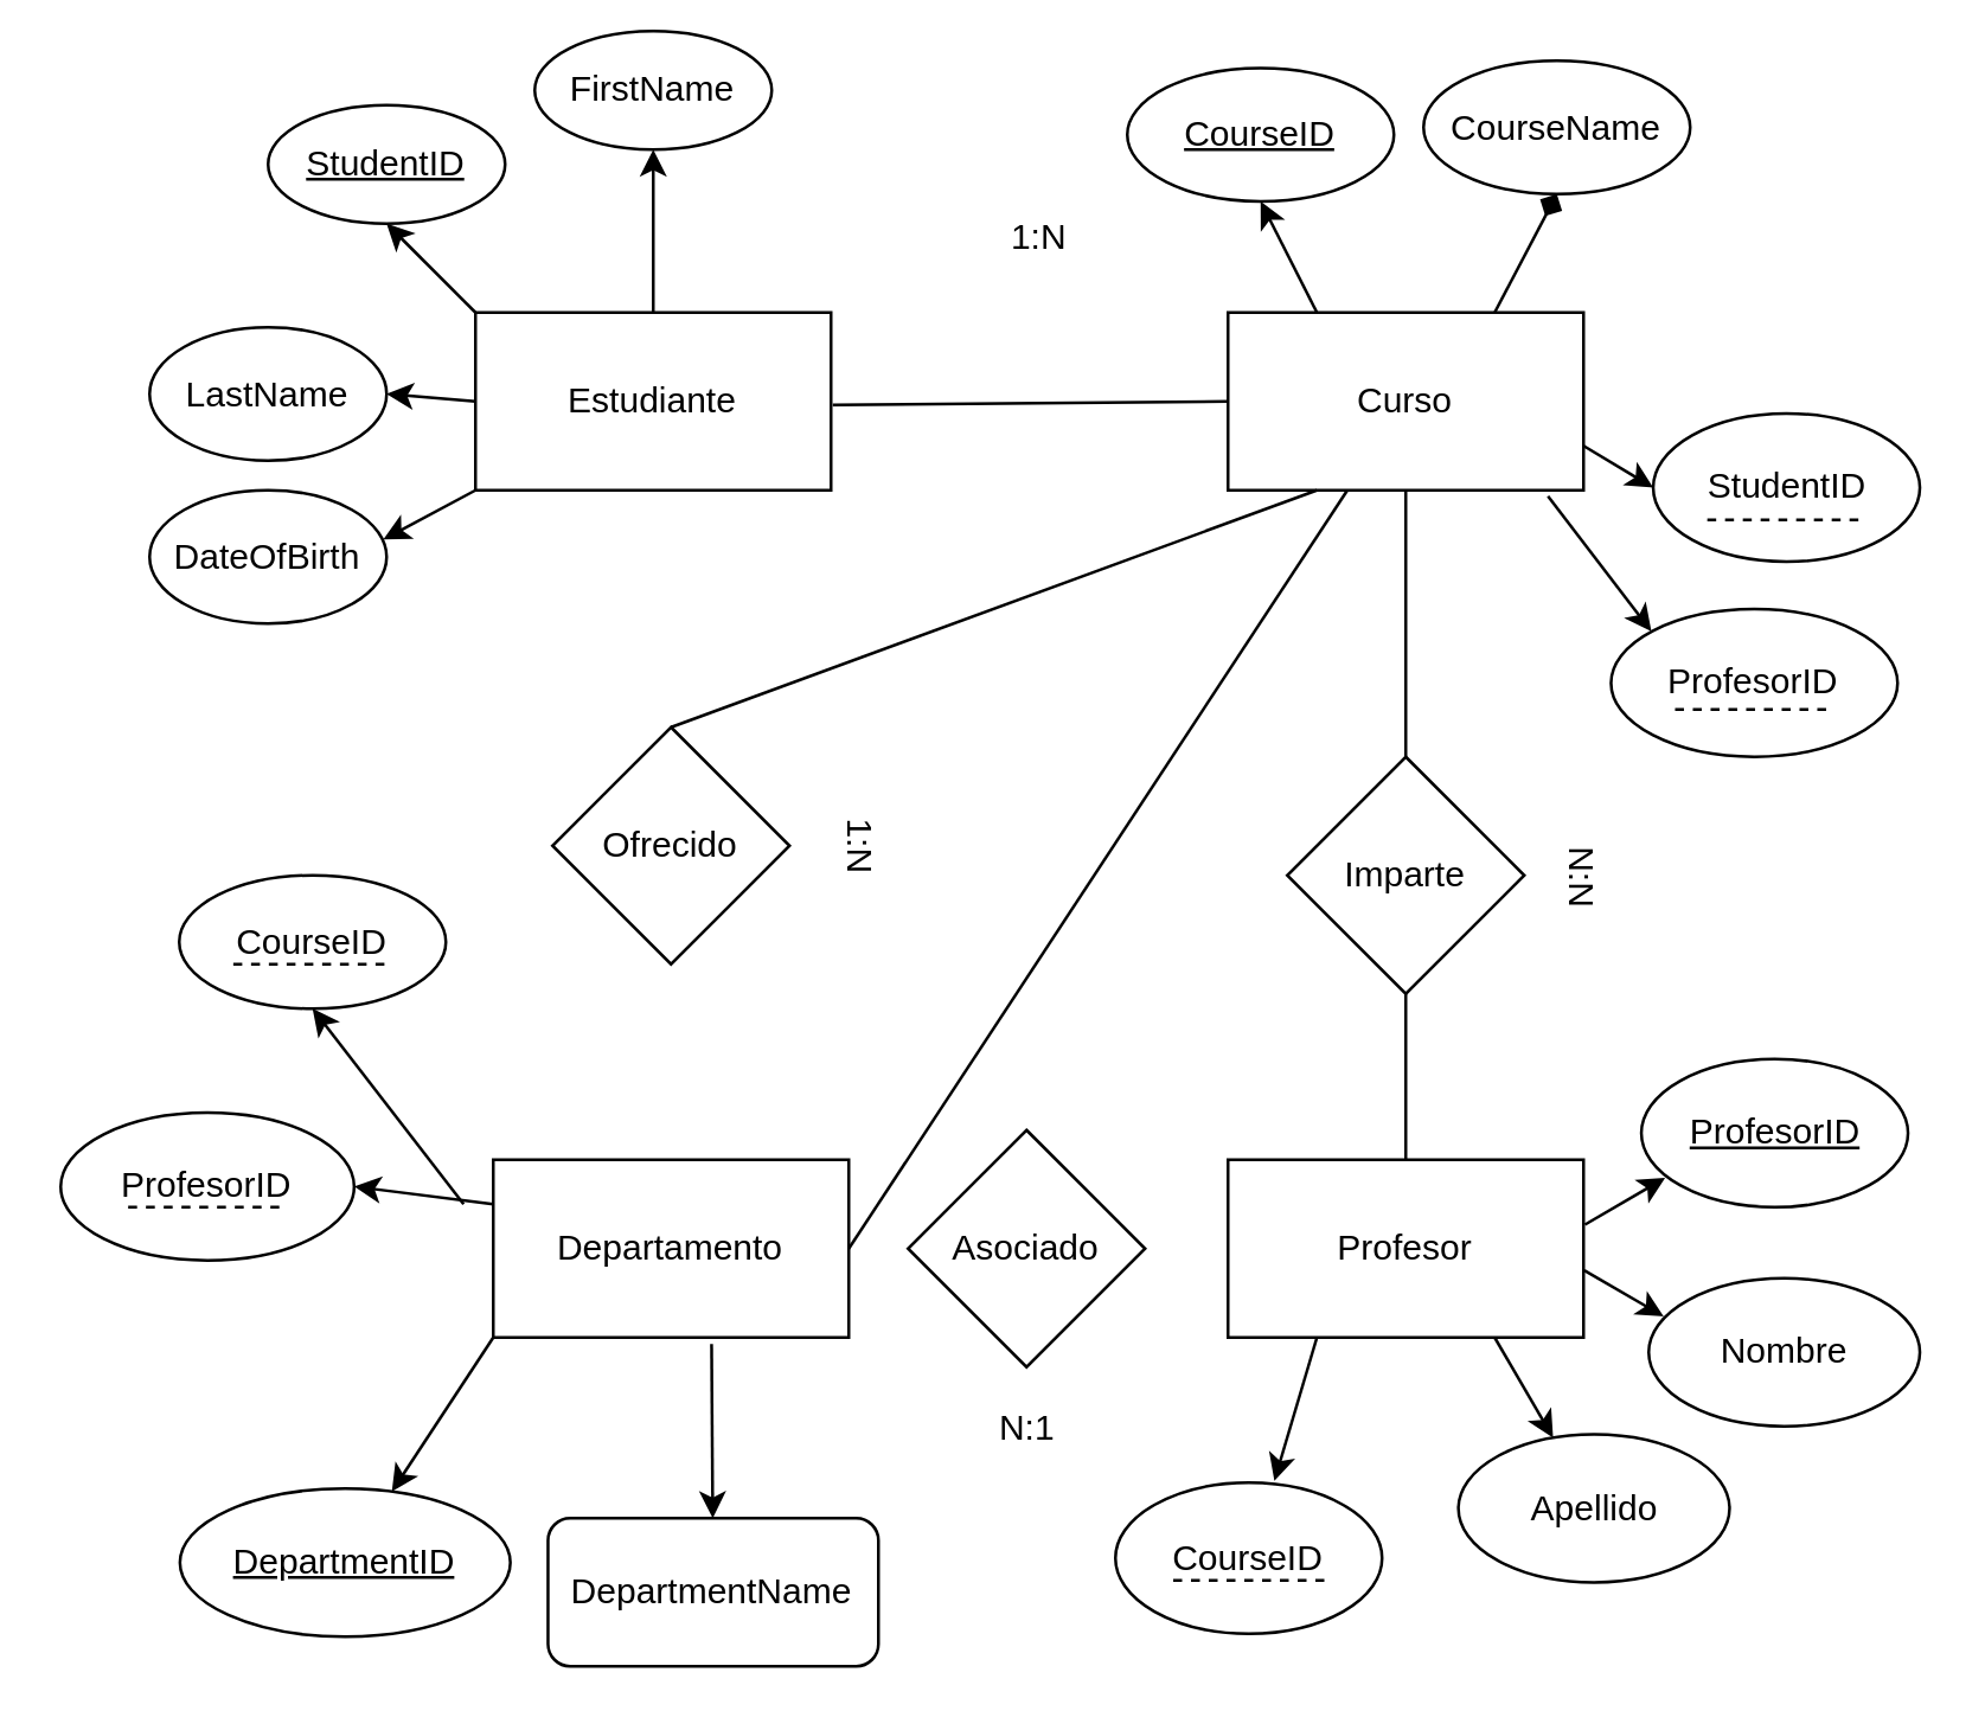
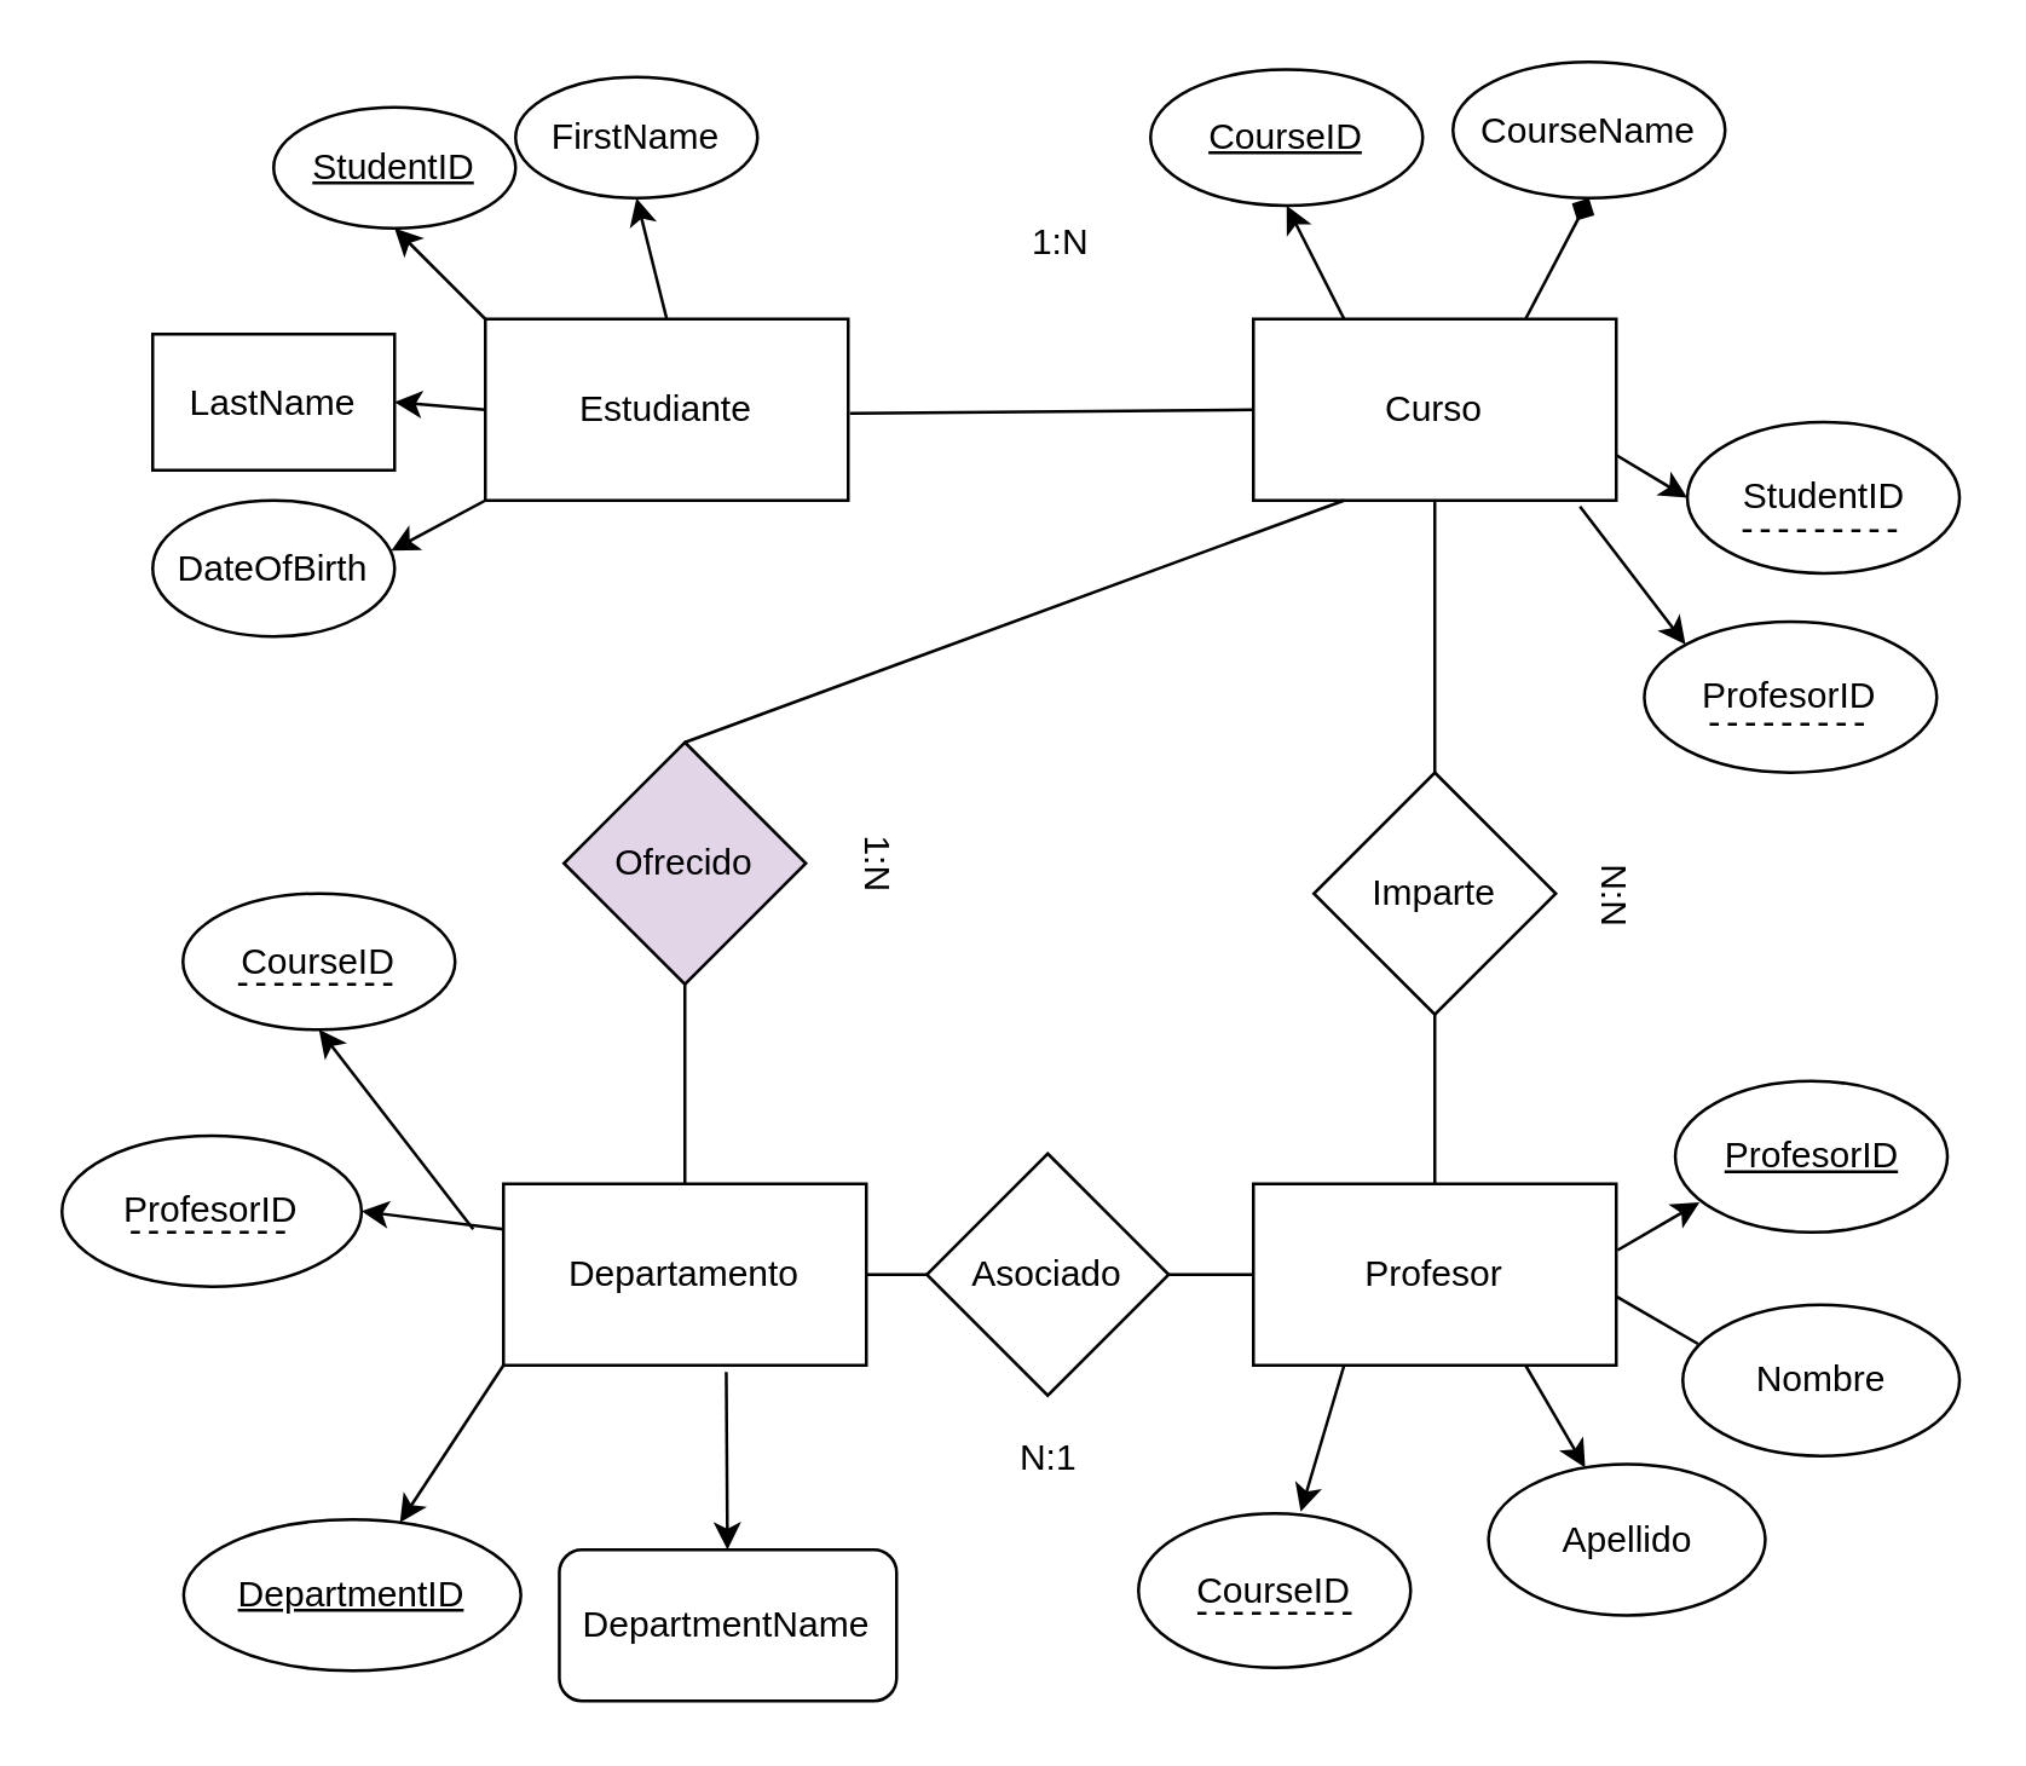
  <mxCell id="0" />
  <mxCell id="1" parent="0" />
  <mxCell id="2" style="edgeStyle=none;html=1;exitX=0;exitY=0;exitDx=0;exitDy=0;entryX=0.5;entryY=1;entryDx=0;entryDy=0;" parent="1" source="3" target="14" edge="1"><mxGeometry relative="1" as="geometry" /></mxCell>
  <mxCell id="3" value="Estudiante" style="rounded=0;whiteSpace=wrap;html=1;" parent="1" vertex="1"><mxGeometry x="160" y="105" width="120" height="60" as="geometry" /></mxCell>
  <mxCell id="4" value="Curso" style="rounded=0;whiteSpace=wrap;html=1;" parent="1" vertex="1"><mxGeometry x="414" y="105" width="120" height="60" as="geometry" /></mxCell>
  <mxCell id="5" value="Profesor" style="rounded=0;whiteSpace=wrap;html=1;" parent="1" vertex="1"><mxGeometry x="414" y="391" width="120" height="60" as="geometry" /></mxCell>
  <mxCell id="6" value="Departamento" style="rounded=0;whiteSpace=wrap;html=1;" parent="1" vertex="1"><mxGeometry x="166" y="391" width="120" height="60" as="geometry" /></mxCell>
  <mxCell id="7" value="" style="endArrow=none;html=1;exitX=1.005;exitY=0.52;exitDx=0;exitDy=0;exitPerimeter=0;entryX=0;entryY=0.5;entryDx=0;entryDy=0;" parent="1" source="3" target="4" edge="1"><mxGeometry width="50" height="50" relative="1" as="geometry"><mxPoint x="380" y="135" as="sourcePoint" /><mxPoint x="430" y="85" as="targetPoint" /></mxGeometry></mxCell>
  <mxCell id="8" value="" style="endArrow=none;html=1;exitX=0.5;exitY=1;exitDx=0;exitDy=0;entryX=0.5;entryY=0;entryDx=0;entryDy=0;startArrow=none;" parent="1" source="42" target="5" edge="1"><mxGeometry width="50" height="50" relative="1" as="geometry"><mxPoint x="470" y="371.1" as="sourcePoint" /><mxPoint x="669.4" y="321" as="targetPoint" /></mxGeometry></mxCell>
- <mxCell id="9" value="" style="endArrow=none;html=1;exitX=1;exitY=0.5;exitDx=0;exitDy=0;" parent="1" source="6" target="4" edge="1"><mxGeometry width="50" height="50" relative="1" as="geometry"><mxPoint x="480" y="277" as="sourcePoint" /><mxPoint x="480" y="367" as="targetPoint" /></mxGeometry></mxCell>
+ <mxCell id="9" value="" style="endArrow=none;html=1;exitX=1;exitY=0.5;exitDx=0;exitDy=0;entryX=0;entryY=0.5;entryDx=0;entryDy=0;" parent="1" source="6" target="5" edge="1"><mxGeometry width="50" height="50" relative="1" as="geometry"><mxPoint x="480" y="277" as="sourcePoint" /><mxPoint x="480" y="367" as="targetPoint" /></mxGeometry></mxCell>
  <mxCell id="10" value="1:N" style="text;html=1;align=center;verticalAlign=middle;resizable=0;points=[];autosize=1;strokeColor=none;fillColor=none;" parent="1" vertex="1"><mxGeometry x="330" y="65" width="40" height="30" as="geometry" /></mxCell>
  <mxCell id="11" value="&lt;span style=&quot;color: rgba(0, 0, 0, 0); font-family: monospace; font-size: 0px; text-align: start;&quot;&gt;%3CmxGraphModel%3E%3Croot%3E%3CmxCell%20id%3D%220%22%2F%3E%3CmxCell%20id%3D%221%22%20parent%3D%220%22%2F%3E%3CmxCell%20id%3D%222%22%20value%3D%22N%3A1%22%20style%3D%22text%3Bhtml%3D1%3Balign%3Dcenter%3BverticalAlign%3Dmiddle%3Bresizable%3D0%3Bpoints%3D%5B%5D%3Bautosize%3D1%3BstrokeColor%3Dnone%3BfillColor%3Dnone%3B%22%20vertex%3D%221%22%20parent%3D%221%22%3E%3CmxGeometry%20x%3D%22330%22%20y%3D%22230%22%20width%3D%2240%22%20height%3D%2230%22%20as%3D%22geometry%22%2F%3E%3C%2FmxCell%3E%3C%2Froot%3E%3C%2FmxGraphModel%3E&lt;/span&gt;" style="text;html=1;align=center;verticalAlign=middle;resizable=0;points=[];autosize=1;strokeColor=none;fillColor=none;" parent="1" vertex="1"><mxGeometry x="490" y="190" width="20" height="30" as="geometry" /></mxCell>
  <mxCell id="12" value="N:N" style="text;html=1;align=center;verticalAlign=middle;resizable=0;points=[];autosize=1;strokeColor=none;fillColor=none;rotation=90;" parent="1" vertex="1"><mxGeometry x="513.52" y="280" width="40" height="30" as="geometry" /></mxCell>
  <mxCell id="13" value="N:1" style="text;html=1;align=center;verticalAlign=middle;resizable=0;points=[];autosize=1;strokeColor=none;fillColor=none;rotation=0;" parent="1" vertex="1"><mxGeometry x="326" y="467" width="40" height="30" as="geometry" /></mxCell>
  <mxCell id="14" value="StudentID" style="ellipse;whiteSpace=wrap;html=1;fontStyle=4" parent="1" vertex="1"><mxGeometry x="90" y="35" width="80" height="40" as="geometry" /></mxCell>
  <mxCell id="15" style="edgeStyle=none;html=1;exitX=0.5;exitY=0;exitDx=0;exitDy=0;entryX=0.5;entryY=1;entryDx=0;entryDy=0;" parent="1" source="3" target="16" edge="1"><mxGeometry relative="1" as="geometry"><mxPoint x="240" y="95" as="sourcePoint" /></mxGeometry></mxCell>
- <mxCell id="16" value="FirstName" style="ellipse;whiteSpace=wrap;html=1;" parent="1" vertex="1"><mxGeometry x="180" y="10" width="80" height="40" as="geometry" /></mxCell>
+ <mxCell id="16" value="FirstName" style="ellipse;whiteSpace=wrap;html=1;" parent="1" vertex="1"><mxGeometry x="170" y="25" width="80" height="40" as="geometry" /></mxCell>
  <mxCell id="17" style="edgeStyle=none;html=1;exitX=0;exitY=0.5;exitDx=0;exitDy=0;entryX=1;entryY=0.5;entryDx=0;entryDy=0;" parent="1" source="3" target="18" edge="1"><mxGeometry relative="1" as="geometry"><mxPoint x="100" y="190" as="sourcePoint" /></mxGeometry></mxCell>
- <mxCell id="18" value="LastName" style="ellipse;whiteSpace=wrap;html=1;" parent="1" vertex="1"><mxGeometry x="50" y="110" width="80" height="45" as="geometry" /></mxCell>
+ <mxCell id="18" value="LastName" style="whiteSpace=wrap;html=1;rounded=0;" parent="1" vertex="1"><mxGeometry x="50" y="110" width="80" height="45" as="geometry" /></mxCell>
  <mxCell id="19" style="edgeStyle=none;html=1;exitX=0.25;exitY=1;exitDx=0;exitDy=0;entryX=0.986;entryY=0.37;entryDx=0;entryDy=0;entryPerimeter=0;" parent="1" target="20" edge="1"><mxGeometry relative="1" as="geometry"><mxPoint x="160" y="165" as="sourcePoint" /></mxGeometry></mxCell>
  <mxCell id="20" value="DateOfBirth" style="ellipse;whiteSpace=wrap;html=1;" parent="1" vertex="1"><mxGeometry x="50" y="165" width="80" height="45" as="geometry" /></mxCell>
  <mxCell id="21" style="edgeStyle=none;html=1;exitX=0.25;exitY=0;exitDx=0;exitDy=0;entryX=0.5;entryY=1;entryDx=0;entryDy=0;" parent="1" source="4" target="22" edge="1"><mxGeometry relative="1" as="geometry"><mxPoint x="490" y="47.5" as="sourcePoint" /></mxGeometry></mxCell>
  <mxCell id="22" value="CourseID" style="ellipse;whiteSpace=wrap;html=1;fontStyle=4" parent="1" vertex="1"><mxGeometry x="380" y="22.5" width="90" height="45" as="geometry" /></mxCell>
  <mxCell id="23" style="edgeStyle=none;html=1;exitX=0.75;exitY=0;exitDx=0;exitDy=0;entryX=0.5;entryY=1;entryDx=0;entryDy=0;endArrow=diamond;" parent="1" source="4" target="24" edge="1"><mxGeometry relative="1" as="geometry"><mxPoint x="534" y="96.25" as="sourcePoint" /></mxGeometry></mxCell>
  <mxCell id="24" value="CourseName" style="ellipse;whiteSpace=wrap;html=1;" parent="1" vertex="1"><mxGeometry x="480" y="20" width="90" height="45" as="geometry" /></mxCell>
  <mxCell id="25" style="edgeStyle=none;html=1;exitX=1.004;exitY=0.365;exitDx=0;exitDy=0;entryX=0.089;entryY=0.803;entryDx=0;entryDy=0;exitPerimeter=0;entryPerimeter=0;" parent="1" source="5" target="26" edge="1"><mxGeometry relative="1" as="geometry"><mxPoint x="538.48" y="411" as="sourcePoint" /></mxGeometry></mxCell>
  <mxCell id="26" value="ProfesorID" style="ellipse;whiteSpace=wrap;html=1;fontStyle=4" parent="1" vertex="1"><mxGeometry x="553.52" y="357" width="90" height="50" as="geometry" /></mxCell>
- <mxCell id="27" style="edgeStyle=none;html=1;exitX=1.002;exitY=0.622;exitDx=0;exitDy=0;entryX=0.055;entryY=0.258;entryDx=0;entryDy=0;exitPerimeter=0;entryPerimeter=0;" parent="1" source="5" target="28" edge="1"><mxGeometry relative="1" as="geometry"><mxPoint x="534.48" y="486.9" as="sourcePoint" /></mxGeometry></mxCell>
+ <mxCell id="27" style="edgeStyle=none;html=1;exitX=1.002;exitY=0.622;exitDx=0;exitDy=0;entryX=0.055;entryY=0.258;entryDx=0;entryDy=0;exitPerimeter=0;entryPerimeter=0;endArrow=none;" parent="1" source="5" target="28" edge="1"><mxGeometry relative="1" as="geometry"><mxPoint x="534.48" y="486.9" as="sourcePoint" /></mxGeometry></mxCell>
  <mxCell id="28" value="Nombre" style="ellipse;whiteSpace=wrap;html=1;" parent="1" vertex="1"><mxGeometry x="556" y="431" width="91.52" height="50" as="geometry" /></mxCell>
  <mxCell id="29" style="edgeStyle=none;html=1;exitX=0.75;exitY=1;exitDx=0;exitDy=0;" parent="1" source="5" target="30" edge="1"><mxGeometry relative="1" as="geometry"><mxPoint x="466" y="481" as="sourcePoint" /></mxGeometry></mxCell>
  <mxCell id="30" value="Apellido" style="ellipse;whiteSpace=wrap;html=1;" parent="1" vertex="1"><mxGeometry x="491.76" y="483.68" width="91.52" height="50" as="geometry" /></mxCell>
  <mxCell id="31" style="edgeStyle=none;html=1;exitX=0.614;exitY=1.036;exitDx=0;exitDy=0;exitPerimeter=0;" parent="1" source="6" target="32" edge="1"><mxGeometry relative="1" as="geometry"><mxPoint x="192.72" y="433.34" as="sourcePoint" /></mxGeometry></mxCell>
  <mxCell id="32" value="DepartmentName" style="whiteSpace=wrap;html=1;rounded=1;" parent="1" vertex="1"><mxGeometry x="184.48" y="512" width="111.52" height="50" as="geometry" /></mxCell>
  <mxCell id="33" style="edgeStyle=none;html=1;exitX=0;exitY=1;exitDx=0;exitDy=0;" parent="1" source="6" target="34" edge="1"><mxGeometry relative="1" as="geometry"><mxPoint x="89.68" y="402.82" as="sourcePoint" /></mxGeometry></mxCell>
  <mxCell id="34" value="DepartmentID" style="ellipse;whiteSpace=wrap;html=1;fontStyle=4" parent="1" vertex="1"><mxGeometry x="60.24" y="502" width="111.52" height="50" as="geometry" /></mxCell>
  <mxCell id="35" value="CourseID" style="ellipse;html=1;fontStyle=0;verticalAlign=middle;fontSize=12;whiteSpace=wrap;fontColor=default;" vertex="1" parent="1"><mxGeometry x="376" y="500.02" width="90" height="50.98" as="geometry" /></mxCell>
  <mxCell id="36" style="edgeStyle=none;html=1;exitX=0.25;exitY=1;exitDx=0;exitDy=0;entryX=0.596;entryY=-0.012;entryDx=0;entryDy=0;entryPerimeter=0;" edge="1" parent="1" source="5" target="35"><mxGeometry relative="1" as="geometry"><mxPoint x="510" y="461" as="sourcePoint" /><mxPoint x="532.225" y="495.118" as="targetPoint" /></mxGeometry></mxCell>
  <mxCell id="37" value="" style="endArrow=none;dashed=1;html=1;fontSize=12;fontColor=default;endSize=6;" edge="1" parent="1"><mxGeometry width="50" height="50" relative="1" as="geometry"><mxPoint x="395.5" y="533" as="sourcePoint" /><mxPoint x="449" y="533" as="targetPoint" /></mxGeometry></mxCell>
  <mxCell id="38" style="edgeStyle=none;html=1;exitX=1;exitY=0.75;exitDx=0;exitDy=0;entryX=0;entryY=0.5;entryDx=0;entryDy=0;" edge="1" parent="1" target="39" source="4"><mxGeometry relative="1" as="geometry"><mxPoint x="534.48" y="195" as="sourcePoint" /></mxGeometry></mxCell>
  <mxCell id="39" value="StudentID" style="ellipse;whiteSpace=wrap;html=1;fontStyle=0" vertex="1" parent="1"><mxGeometry x="557.52" y="139.1" width="90" height="50" as="geometry" /></mxCell>
  <mxCell id="40" value="" style="endArrow=none;dashed=1;html=1;fontSize=12;fontColor=default;endSize=6;" edge="1" parent="1"><mxGeometry width="50" height="50" relative="1" as="geometry"><mxPoint x="575.77" y="175" as="sourcePoint" /><mxPoint x="629.27" y="175" as="targetPoint" /></mxGeometry></mxCell>
  <mxCell id="41" value="" style="endArrow=none;html=1;exitX=0.5;exitY=1;exitDx=0;exitDy=0;entryX=0.5;entryY=0;entryDx=0;entryDy=0;" edge="1" parent="1" source="4" target="42"><mxGeometry width="50" height="50" relative="1" as="geometry"><mxPoint x="474" y="165" as="sourcePoint" /><mxPoint x="474" y="255" as="targetPoint" /></mxGeometry></mxCell>
  <mxCell id="42" value="Imparte" style="rhombus;whiteSpace=wrap;html=1;fontSize=12;fontColor=default;" vertex="1" parent="1"><mxGeometry x="434" y="255" width="80" height="80" as="geometry" /></mxCell>
  <mxCell id="43" value="Asociado" style="rhombus;whiteSpace=wrap;html=1;fontSize=12;fontColor=default;" vertex="1" parent="1"><mxGeometry x="306" y="381" width="80" height="80" as="geometry" /></mxCell>
- <mxCell id="44" value="Ofrecido" style="rhombus;whiteSpace=wrap;html=1;fontSize=12;fontColor=default;" vertex="1" parent="1"><mxGeometry x="186" y="245" width="80" height="80" as="geometry" /></mxCell>
+ <mxCell id="44" value="Ofrecido" style="rhombus;whiteSpace=wrap;html=1;fontSize=12;fontColor=default;fillColor=#e1d5e7;" vertex="1" parent="1"><mxGeometry x="186" y="245" width="80" height="80" as="geometry" /></mxCell>
  <mxCell id="45" value="" style="endArrow=none;html=1;exitX=0.25;exitY=1;exitDx=0;exitDy=0;entryX=0.5;entryY=0;entryDx=0;entryDy=0;" edge="1" parent="1" source="4" target="44"><mxGeometry width="50" height="50" relative="1" as="geometry"><mxPoint x="484" y="175" as="sourcePoint" /><mxPoint x="484" y="265" as="targetPoint" /></mxGeometry></mxCell>
+ <mxCell id="46" value="" style="endArrow=none;html=1;exitX=0.5;exitY=1;exitDx=0;exitDy=0;entryX=0.5;entryY=0;entryDx=0;entryDy=0;" edge="1" parent="1" source="44" target="6"><mxGeometry width="50" height="50" relative="1" as="geometry"><mxPoint x="454" y="175" as="sourcePoint" /><mxPoint x="236" y="255" as="targetPoint" /></mxGeometry></mxCell>
  <mxCell id="47" value="1:N" style="text;html=1;align=center;verticalAlign=middle;resizable=0;points=[];autosize=1;strokeColor=none;fillColor=none;rotation=90;" vertex="1" parent="1"><mxGeometry x="270" y="270" width="40" height="30" as="geometry" /></mxCell>
  <mxCell id="48" style="edgeStyle=none;html=1;exitX=0;exitY=0.25;exitDx=0;exitDy=0;entryX=1;entryY=0.5;entryDx=0;entryDy=0;" edge="1" parent="1" target="49" source="6"><mxGeometry relative="1" as="geometry"><mxPoint x="10" y="431" as="sourcePoint" /></mxGeometry></mxCell>
  <mxCell id="49" value="ProfesorID" style="ellipse;whiteSpace=wrap;html=1;fontStyle=0" vertex="1" parent="1"><mxGeometry x="20" y="375.1" width="99.04" height="49.9" as="geometry" /></mxCell>
  <mxCell id="50" value="" style="endArrow=none;dashed=1;html=1;fontSize=12;fontColor=default;endSize=6;" edge="1" parent="1"><mxGeometry width="50" height="50" relative="1" as="geometry"><mxPoint x="42.77" y="407" as="sourcePoint" /><mxPoint x="96.27" y="407" as="targetPoint" /></mxGeometry></mxCell>
  <mxCell id="51" style="edgeStyle=none;html=1;exitX=0.9;exitY=1.033;exitDx=0;exitDy=0;entryX=0;entryY=0;entryDx=0;entryDy=0;exitPerimeter=0;" edge="1" parent="1" target="52" source="4"><mxGeometry relative="1" as="geometry"><mxPoint x="729.28" y="265.9" as="sourcePoint" /></mxGeometry></mxCell>
  <mxCell id="52" value="ProfesorID" style="ellipse;whiteSpace=wrap;html=1;fontStyle=0" vertex="1" parent="1"><mxGeometry x="543.28" y="205.1" width="96.72" height="49.9" as="geometry" /></mxCell>
  <mxCell id="53" value="" style="endArrow=none;dashed=1;html=1;fontSize=12;fontColor=default;endSize=6;" edge="1" parent="1"><mxGeometry width="50" height="50" relative="1" as="geometry"><mxPoint x="564.89" y="239" as="sourcePoint" /><mxPoint x="618.39" y="239" as="targetPoint" /></mxGeometry></mxCell>
  <mxCell id="54" style="edgeStyle=none;html=1;exitX=0;exitY=0;exitDx=0;exitDy=0;entryX=0.5;entryY=1;entryDx=0;entryDy=0;fontStyle=0" edge="1" parent="1" target="55"><mxGeometry relative="1" as="geometry"><mxPoint x="156" y="406" as="sourcePoint" /></mxGeometry></mxCell>
  <mxCell id="55" value="CourseID" style="ellipse;whiteSpace=wrap;html=1;fontStyle=0" vertex="1" parent="1"><mxGeometry x="60" y="295" width="90" height="45" as="geometry" /></mxCell>
  <mxCell id="56" value="" style="endArrow=none;dashed=1;html=1;fontSize=12;fontColor=default;endSize=6;" edge="1" parent="1"><mxGeometry width="50" height="50" relative="1" as="geometry"><mxPoint x="78.25" y="325" as="sourcePoint" /><mxPoint x="131.75" y="325" as="targetPoint" /></mxGeometry></mxCell>
